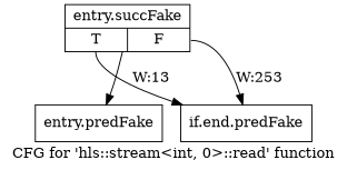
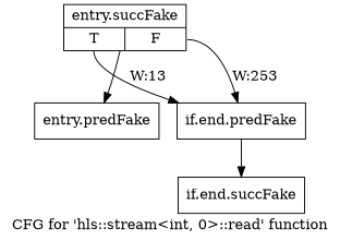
  digraph {
    label="CFG for 'hls::stream\<int, 0\>::read' function"
    node [shape=record filename="/tools/Xilinx/Vitis_HLS/2022.1/include/hls_stream_thread_unsafe.h" linenumber=378]
    edge [execusionnum=264 filename="/tools/Xilinx/Vitis_HLS/2022.1/include/hls_stream_thread_unsafe.h"]
    n1 [label="{entry.predFake}" filename="" linenumber=""]
    n2 [label="{entry.succFake|{<s0>T|<s1>F}}" linenumber=376]
    n3 [label="{if.end.predFake}"]
+   n4 [label="{if.end.succFake}"]
    n2 -> n1
    n2 -> n3 [label="W:13" tailport=s0 execusionnum="" filename=""]
    n2 -> n3 [execusionnum=252 label="W:253" tailport=s1]
+   n3 -> n4
  }
